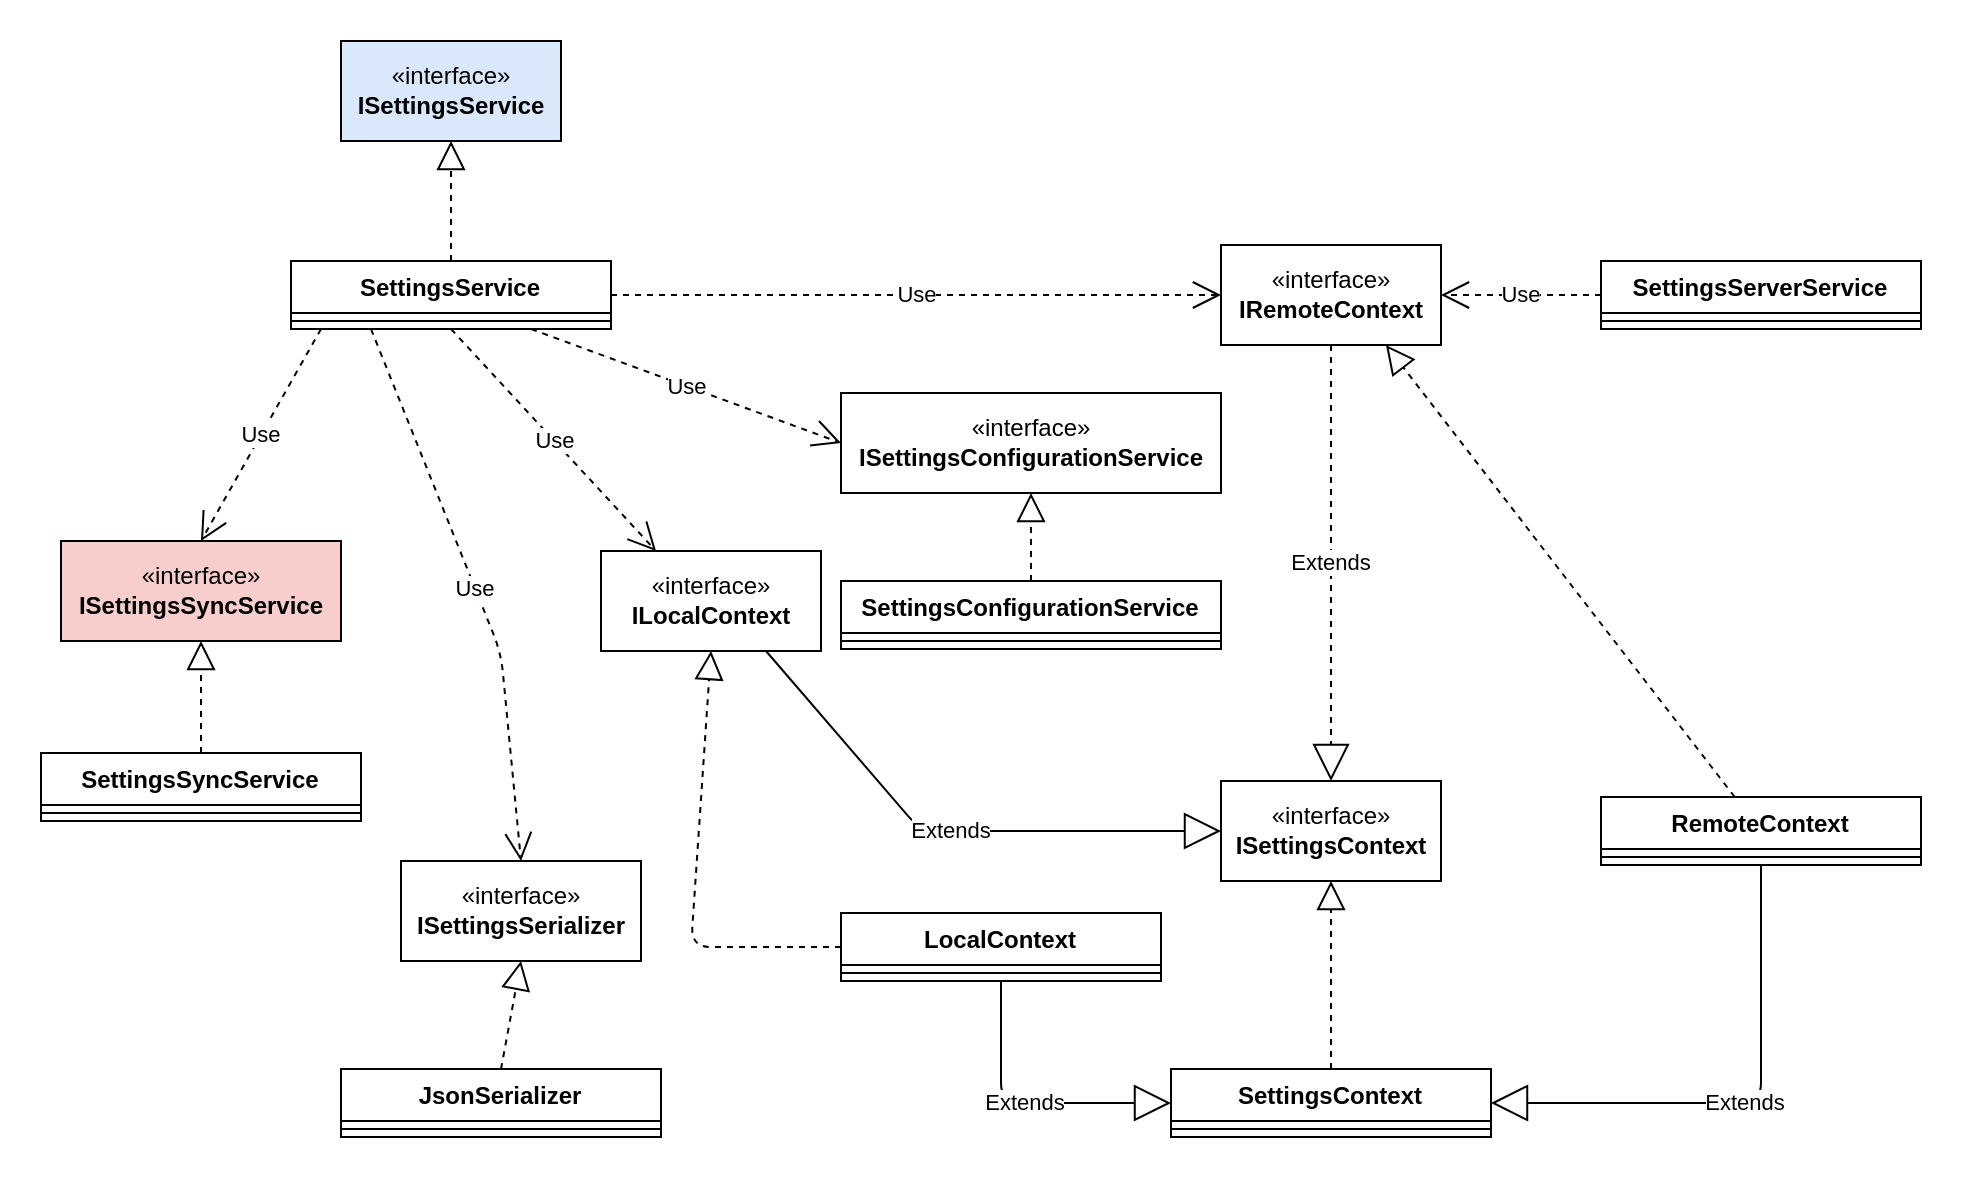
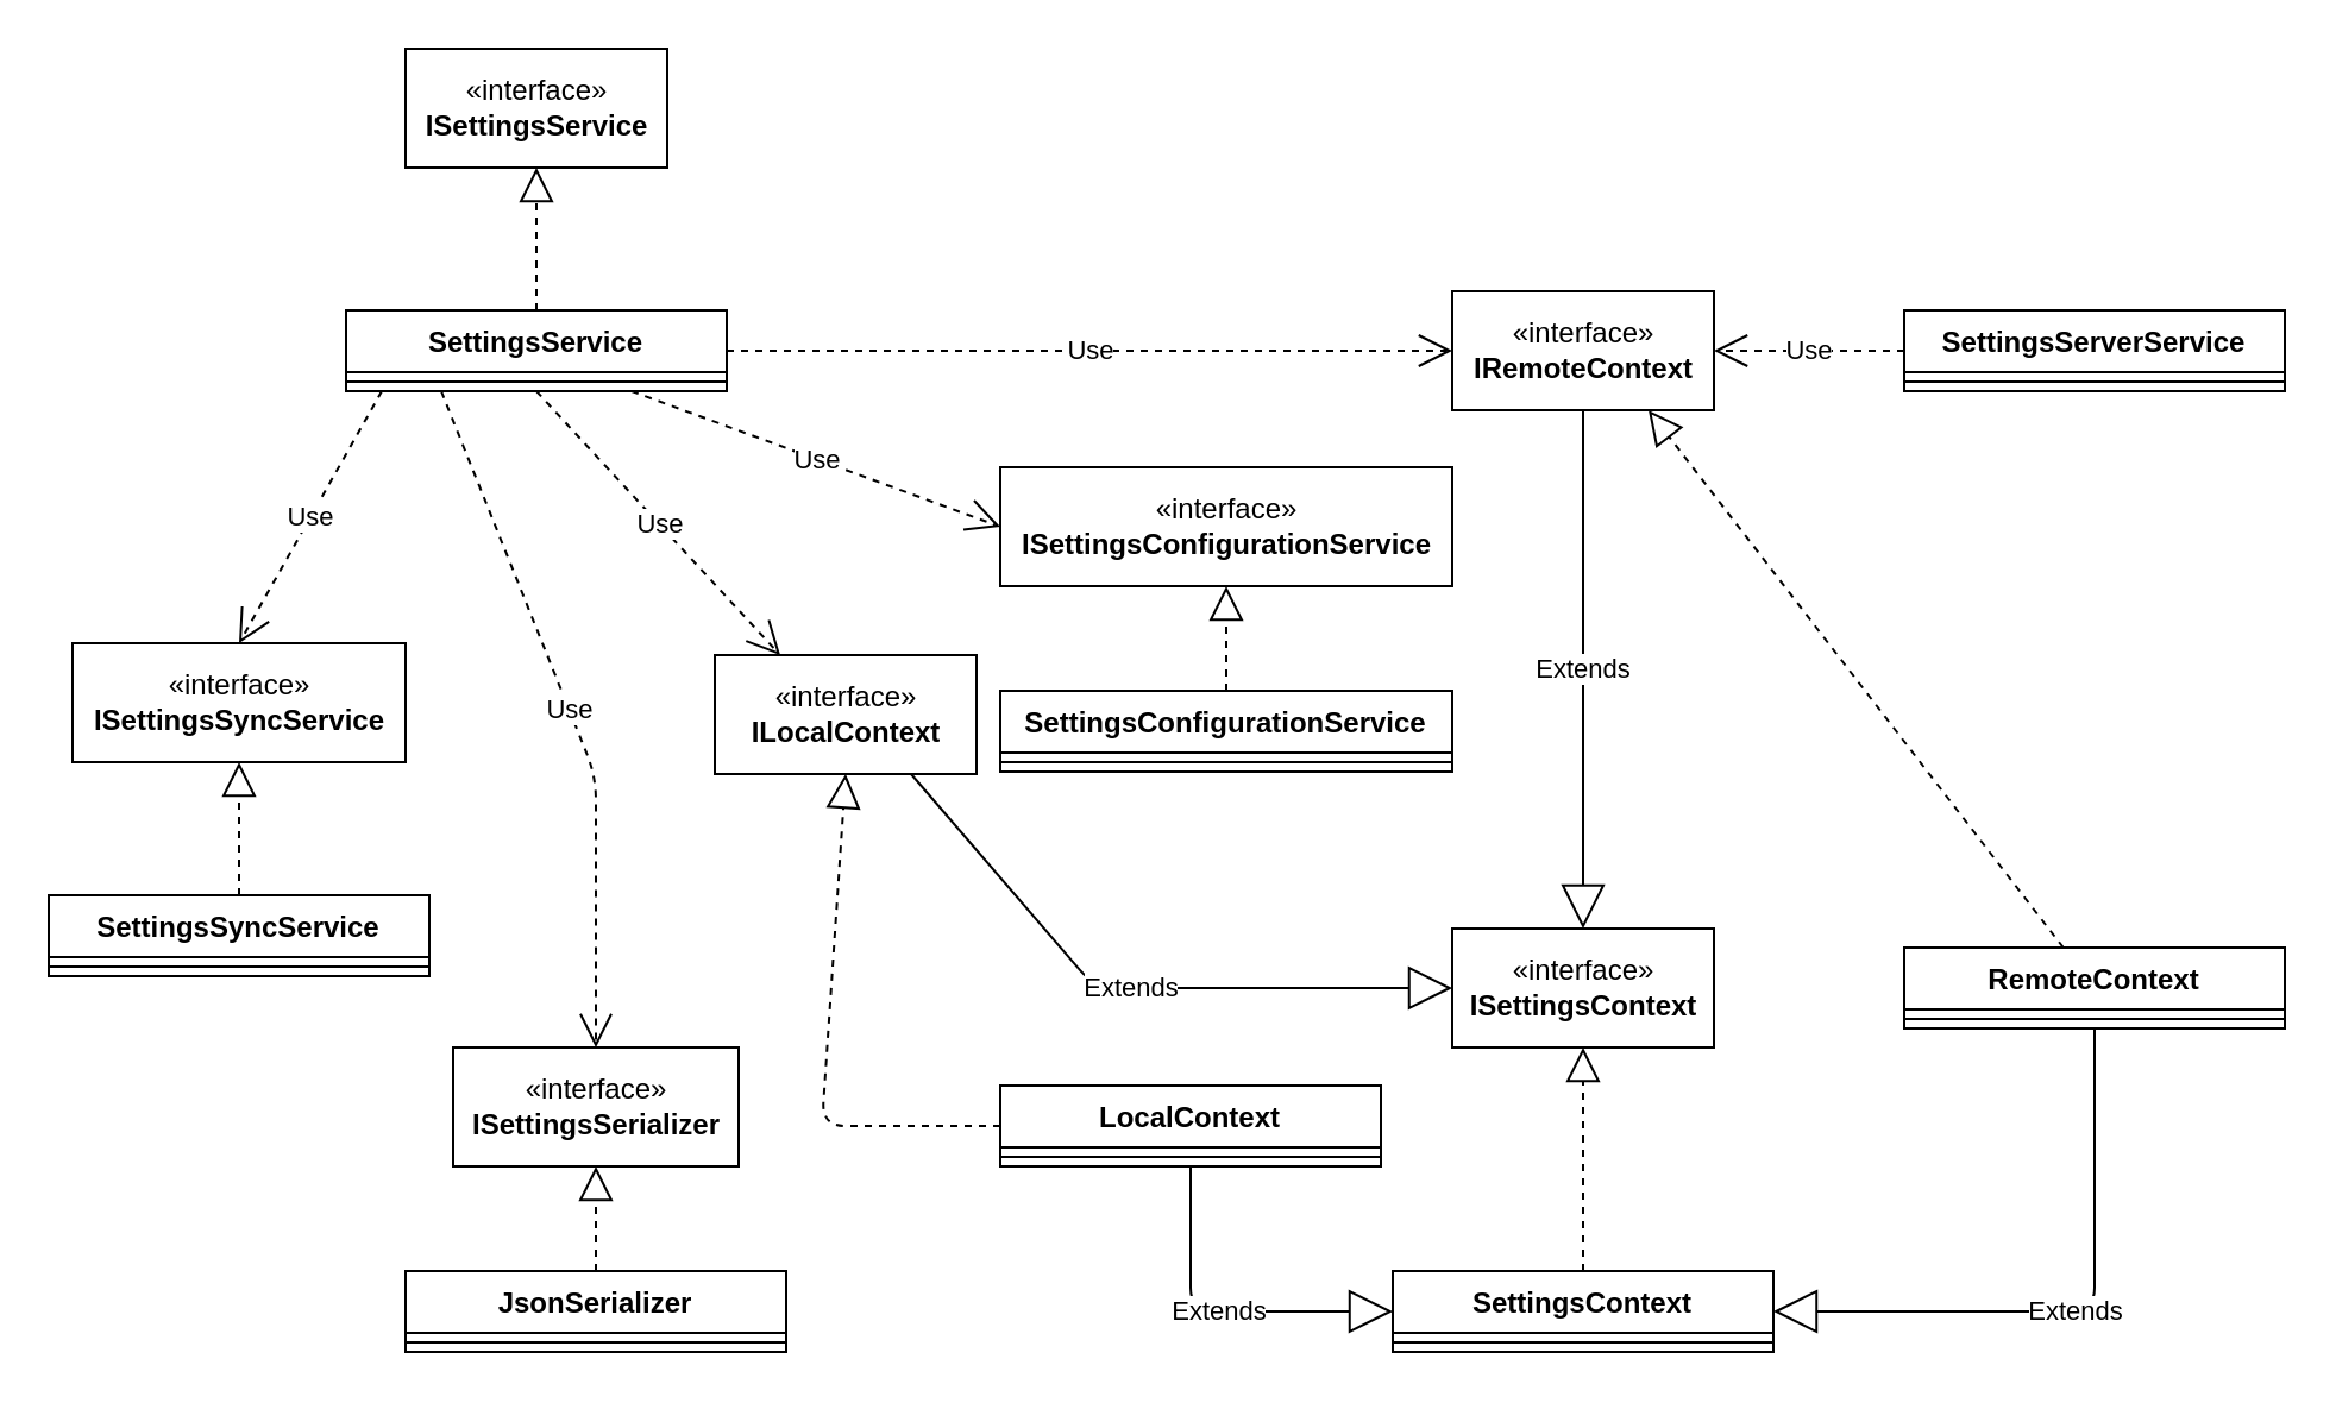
  <mxCell id="0" />
  <mxCell id="1" parent="0" />
- <mxCell id="2" value="«interface»&lt;br&gt;&lt;b&gt;ISettingsService&lt;/b&gt;" style="html=1;fillColor=#dae8fc;" parent="1" vertex="1"><mxGeometry x="170" y="20" width="110" height="50" as="geometry" /></mxCell>
- <mxCell id="3" value="«interface»&lt;br&gt;&lt;b&gt;ISettingsSyncService&lt;/b&gt;" style="html=1;fillColor=#f8cecc;" parent="1" vertex="1"><mxGeometry x="30" y="270" width="140" height="50" as="geometry" /></mxCell>
+ <mxCell id="2" value="«interface»&lt;br&gt;&lt;b&gt;ISettingsService&lt;/b&gt;" style="html=1;" parent="1" vertex="1"><mxGeometry x="170" y="20" width="110" height="50" as="geometry" /></mxCell>
+ <mxCell id="3" value="«interface»&lt;br&gt;&lt;b&gt;ISettingsSyncService&lt;/b&gt;" style="html=1;" parent="1" vertex="1"><mxGeometry x="30" y="270" width="140" height="50" as="geometry" /></mxCell>
  <mxCell id="4" value="«interface»&lt;br&gt;&lt;b&gt;ISettingsContext&lt;/b&gt;" style="html=1;" parent="1" vertex="1"><mxGeometry x="610" y="390" width="110" height="50" as="geometry" /></mxCell>
  <mxCell id="5" value="«interface»&lt;br&gt;&lt;b&gt;IRemoteContext&lt;/b&gt;" style="html=1;" parent="1" vertex="1"><mxGeometry x="610" y="122" width="110" height="50" as="geometry" /></mxCell>
  <mxCell id="6" value="«interface»&lt;br&gt;&lt;b&gt;ILocalContext&lt;/b&gt;" style="html=1;" parent="1" vertex="1"><mxGeometry x="300" y="275" width="110" height="50" as="geometry" /></mxCell>
  <mxCell id="7" value="«interface»&lt;br&gt;&lt;b&gt;ISettingsConfigurationService&lt;/b&gt;" style="html=1;" parent="1" vertex="1"><mxGeometry x="420" y="196" width="190" height="50" as="geometry" /></mxCell>
  <mxCell id="8" value="JsonSerializer" style="swimlane;fontStyle=1;align=center;verticalAlign=top;childLayout=stackLayout;horizontal=1;startSize=26;horizontalStack=0;resizeParent=1;resizeParentMax=0;resizeLast=0;collapsible=1;marginBottom=0;" parent="1" vertex="1"><mxGeometry x="170" y="534" width="160" height="34" as="geometry" /></mxCell>
  <mxCell id="9" value="" style="line;strokeWidth=1;fillColor=none;align=left;verticalAlign=middle;spacingTop=-1;spacingLeft=3;spacingRight=3;rotatable=0;labelPosition=right;points=[];portConstraint=eastwest;" parent="8" vertex="1"><mxGeometry y="26" width="160" height="8" as="geometry" /></mxCell>
- <mxCell id="10" value="«interface»&lt;br&gt;&lt;b&gt;ISettingsSerializer&lt;/b&gt;" style="html=1;" parent="1" vertex="1"><mxGeometry x="200" y="430" width="120" height="50" as="geometry" /></mxCell>
+ <mxCell id="10" value="«interface»&lt;br&gt;&lt;b&gt;ISettingsSerializer&lt;/b&gt;" style="html=1;" parent="1" vertex="1"><mxGeometry x="190" y="440" width="120" height="50" as="geometry" /></mxCell>
  <mxCell id="11" value="SettingsConfigurationService" style="swimlane;fontStyle=1;align=center;verticalAlign=top;childLayout=stackLayout;horizontal=1;startSize=26;horizontalStack=0;resizeParent=1;resizeParentMax=0;resizeLast=0;collapsible=1;marginBottom=0;" parent="1" vertex="1"><mxGeometry x="420" y="290" width="190" height="34" as="geometry" /></mxCell>
  <mxCell id="12" value="" style="line;strokeWidth=1;fillColor=none;align=left;verticalAlign=middle;spacingTop=-1;spacingLeft=3;spacingRight=3;rotatable=0;labelPosition=right;points=[];portConstraint=eastwest;" parent="11" vertex="1"><mxGeometry y="26" width="190" height="8" as="geometry" /></mxCell>
  <mxCell id="13" value="RemoteContext" style="swimlane;fontStyle=1;align=center;verticalAlign=top;childLayout=stackLayout;horizontal=1;startSize=26;horizontalStack=0;resizeParent=1;resizeParentMax=0;resizeLast=0;collapsible=1;marginBottom=0;" parent="1" vertex="1"><mxGeometry x="800" y="398" width="160" height="34" as="geometry" /></mxCell>
  <mxCell id="14" value="" style="line;strokeWidth=1;fillColor=none;align=left;verticalAlign=middle;spacingTop=-1;spacingLeft=3;spacingRight=3;rotatable=0;labelPosition=right;points=[];portConstraint=eastwest;" parent="13" vertex="1"><mxGeometry y="26" width="160" height="8" as="geometry" /></mxCell>
  <mxCell id="15" value="SettingsServerService" style="swimlane;fontStyle=1;align=center;verticalAlign=top;childLayout=stackLayout;horizontal=1;startSize=26;horizontalStack=0;resizeParent=1;resizeParentMax=0;resizeLast=0;collapsible=1;marginBottom=0;" parent="1" vertex="1"><mxGeometry x="800" y="130" width="160" height="34" as="geometry" /></mxCell>
  <mxCell id="16" value="" style="line;strokeWidth=1;fillColor=none;align=left;verticalAlign=middle;spacingTop=-1;spacingLeft=3;spacingRight=3;rotatable=0;labelPosition=right;points=[];portConstraint=eastwest;" parent="15" vertex="1"><mxGeometry y="26" width="160" height="8" as="geometry" /></mxCell>
  <mxCell id="17" value="SettingsService" style="swimlane;fontStyle=1;align=center;verticalAlign=top;childLayout=stackLayout;horizontal=1;startSize=26;horizontalStack=0;resizeParent=1;resizeParentMax=0;resizeLast=0;collapsible=1;marginBottom=0;" parent="1" vertex="1"><mxGeometry x="145" y="130" width="160" height="34" as="geometry" /></mxCell>
  <mxCell id="18" value="" style="line;strokeWidth=1;fillColor=none;align=left;verticalAlign=middle;spacingTop=-1;spacingLeft=3;spacingRight=3;rotatable=0;labelPosition=right;points=[];portConstraint=eastwest;" parent="17" vertex="1"><mxGeometry y="26" width="160" height="8" as="geometry" /></mxCell>
  <mxCell id="19" value="SettingsContext" style="swimlane;fontStyle=1;align=center;verticalAlign=top;childLayout=stackLayout;horizontal=1;startSize=26;horizontalStack=0;resizeParent=1;resizeParentMax=0;resizeLast=0;collapsible=1;marginBottom=0;" parent="1" vertex="1"><mxGeometry x="585" y="534" width="160" height="34" as="geometry" /></mxCell>
  <mxCell id="20" value="" style="line;strokeWidth=1;fillColor=none;align=left;verticalAlign=middle;spacingTop=-1;spacingLeft=3;spacingRight=3;rotatable=0;labelPosition=right;points=[];portConstraint=eastwest;" parent="19" vertex="1"><mxGeometry y="26" width="160" height="8" as="geometry" /></mxCell>
  <mxCell id="21" value="LocalContext" style="swimlane;fontStyle=1;align=center;verticalAlign=top;childLayout=stackLayout;horizontal=1;startSize=26;horizontalStack=0;resizeParent=1;resizeParentMax=0;resizeLast=0;collapsible=1;marginBottom=0;" parent="1" vertex="1"><mxGeometry x="420" y="456" width="160" height="34" as="geometry" /></mxCell>
  <mxCell id="22" value="" style="line;strokeWidth=1;fillColor=none;align=left;verticalAlign=middle;spacingTop=-1;spacingLeft=3;spacingRight=3;rotatable=0;labelPosition=right;points=[];portConstraint=eastwest;" parent="21" vertex="1"><mxGeometry y="26" width="160" height="8" as="geometry" /></mxCell>
  <mxCell id="23" value="" style="endArrow=block;dashed=1;endFill=0;endSize=12;html=1;exitX=0.5;exitY=0;exitDx=0;exitDy=0;" parent="1" source="17" target="2" edge="1"><mxGeometry width="160" relative="1" as="geometry"><mxPoint x="780" y="186" as="sourcePoint" /><mxPoint x="730" y="540" as="targetPoint" /></mxGeometry></mxCell>
  <mxCell id="24" value="" style="endArrow=block;dashed=1;endFill=0;endSize=12;html=1;entryX=0.75;entryY=1;entryDx=0;entryDy=0;" parent="1" source="13" target="5" edge="1"><mxGeometry width="160" relative="1" as="geometry"><mxPoint x="570" y="540" as="sourcePoint" /><mxPoint x="700" y="260" as="targetPoint" /></mxGeometry></mxCell>
  <mxCell id="25" value="" style="endArrow=block;dashed=1;endFill=0;endSize=12;html=1;entryX=0.5;entryY=1;entryDx=0;entryDy=0;" parent="1" source="19" target="4" edge="1"><mxGeometry width="160" relative="1" as="geometry"><mxPoint x="570" y="540" as="sourcePoint" /><mxPoint x="730" y="540" as="targetPoint" /></mxGeometry></mxCell>
  <mxCell id="26" value="" style="endArrow=block;dashed=1;endFill=0;endSize=12;html=1;entryX=0.5;entryY=1;entryDx=0;entryDy=0;exitX=0;exitY=0.5;exitDx=0;exitDy=0;" parent="1" source="21" target="6" edge="1"><mxGeometry width="160" relative="1" as="geometry"><mxPoint x="570" y="540" as="sourcePoint" /><mxPoint x="390" y="340" as="targetPoint" /><Array as="points"><mxPoint x="345" y="473" /></Array></mxGeometry></mxCell>
  <mxCell id="27" value="" style="endArrow=block;dashed=1;endFill=0;endSize=12;html=1;exitX=0.5;exitY=0;exitDx=0;exitDy=0;entryX=0.5;entryY=1;entryDx=0;entryDy=0;" parent="1" source="8" target="10" edge="1"><mxGeometry width="160" relative="1" as="geometry"><mxPoint x="570" y="540" as="sourcePoint" /><mxPoint x="730" y="540" as="targetPoint" /></mxGeometry></mxCell>
  <mxCell id="28" value="SettingsSyncService" style="swimlane;fontStyle=1;align=center;verticalAlign=top;childLayout=stackLayout;horizontal=1;startSize=26;horizontalStack=0;resizeParent=1;resizeParentMax=0;resizeLast=0;collapsible=1;marginBottom=0;" parent="1" vertex="1"><mxGeometry x="20" y="376" width="160" height="34" as="geometry" /></mxCell>
  <mxCell id="29" value="" style="line;strokeWidth=1;fillColor=none;align=left;verticalAlign=middle;spacingTop=-1;spacingLeft=3;spacingRight=3;rotatable=0;labelPosition=right;points=[];portConstraint=eastwest;" parent="28" vertex="1"><mxGeometry y="26" width="160" height="8" as="geometry" /></mxCell>
  <mxCell id="30" value="" style="endArrow=block;dashed=1;endFill=0;endSize=12;html=1;entryX=0.5;entryY=1;entryDx=0;entryDy=0;" parent="1" source="28" edge="1" target="3"><mxGeometry width="160" relative="1" as="geometry"><mxPoint x="570" y="540" as="sourcePoint" /><mxPoint x="150" y="320" as="targetPoint" /></mxGeometry></mxCell>
  <mxCell id="31" value="" style="endArrow=block;dashed=1;endFill=0;endSize=12;html=1;exitX=0.5;exitY=0;exitDx=0;exitDy=0;entryX=0.5;entryY=1;entryDx=0;entryDy=0;" parent="1" source="11" target="7" edge="1"><mxGeometry width="160" relative="1" as="geometry"><mxPoint x="480" y="746" as="sourcePoint" /><mxPoint x="515" y="306" as="targetPoint" /></mxGeometry></mxCell>
  <mxCell id="32" value="Extends" style="endArrow=block;endSize=16;endFill=0;html=1;exitX=0.5;exitY=1;exitDx=0;exitDy=0;entryX=1;entryY=0.5;entryDx=0;entryDy=0;" parent="1" source="13" target="19" edge="1"><mxGeometry width="160" relative="1" as="geometry"><mxPoint x="570" y="540" as="sourcePoint" /><mxPoint x="730" y="540" as="targetPoint" /><Array as="points"><mxPoint x="880" y="551" /></Array></mxGeometry></mxCell>
  <mxCell id="33" value="Extends" style="endArrow=block;endSize=16;endFill=0;html=1;exitX=0.5;exitY=1;exitDx=0;exitDy=0;entryX=0;entryY=0.5;entryDx=0;entryDy=0;" parent="1" source="21" target="19" edge="1"><mxGeometry width="160" relative="1" as="geometry"><mxPoint x="570" y="540" as="sourcePoint" /><mxPoint x="570" y="585" as="targetPoint" /><Array as="points"><mxPoint x="500" y="551" /></Array></mxGeometry></mxCell>
  <mxCell id="34" value="Use" style="endArrow=open;endSize=12;dashed=1;html=1;exitX=0.5;exitY=1;exitDx=0;exitDy=0;entryX=0.25;entryY=0;entryDx=0;entryDy=0;" parent="1" source="17" target="6" edge="1"><mxGeometry width="160" relative="1" as="geometry"><mxPoint x="570" y="540" as="sourcePoint" /><mxPoint x="730" y="540" as="targetPoint" /></mxGeometry></mxCell>
  <mxCell id="35" value="Use" style="endArrow=open;endSize=12;dashed=1;html=1;entryX=0;entryY=0.5;entryDx=0;entryDy=0;exitX=1;exitY=0.5;exitDx=0;exitDy=0;" parent="1" source="17" target="5" edge="1"><mxGeometry width="160" relative="1" as="geometry"><mxPoint x="330" y="136" as="sourcePoint" /><mxPoint x="730" y="540" as="targetPoint" /></mxGeometry></mxCell>
  <mxCell id="36" value="Use" style="endArrow=open;endSize=12;dashed=1;html=1;entryX=0.5;entryY=0;entryDx=0;entryDy=0;exitX=0.25;exitY=1;exitDx=0;exitDy=0;" parent="1" source="17" target="10" edge="1"><mxGeometry width="160" relative="1" as="geometry"><mxPoint x="225" y="164" as="sourcePoint" /><mxPoint x="730" y="540" as="targetPoint" /><Array as="points"><mxPoint x="250" y="326" /></Array></mxGeometry></mxCell>
  <mxCell id="37" value="Use" style="endArrow=open;endSize=12;dashed=1;html=1;exitX=0.75;exitY=1;exitDx=0;exitDy=0;entryX=0;entryY=0.5;entryDx=0;entryDy=0;" parent="1" source="17" target="7" edge="1"><mxGeometry width="160" relative="1" as="geometry"><mxPoint x="570" y="540" as="sourcePoint" /><mxPoint x="730" y="540" as="targetPoint" /></mxGeometry></mxCell>
- <mxCell id="38" value="Extends" style="endArrow=block;endSize=16;endFill=0;html=1;exitX=0.5;exitY=1;exitDx=0;exitDy=0;entryX=0.5;entryY=0;entryDx=0;entryDy=0;dashed=1;" parent="1" source="5" target="4" edge="1"><mxGeometry width="160" relative="1" as="geometry"><mxPoint x="570" y="540" as="sourcePoint" /><mxPoint x="730" y="540" as="targetPoint" /></mxGeometry></mxCell>
+ <mxCell id="38" value="Extends" style="endArrow=block;endSize=16;endFill=0;html=1;exitX=0.5;exitY=1;exitDx=0;exitDy=0;entryX=0.5;entryY=0;entryDx=0;entryDy=0;" parent="1" source="5" target="4" edge="1"><mxGeometry width="160" relative="1" as="geometry"><mxPoint x="570" y="540" as="sourcePoint" /><mxPoint x="730" y="540" as="targetPoint" /></mxGeometry></mxCell>
  <mxCell id="39" value="Extends" style="endArrow=block;endSize=16;endFill=0;html=1;exitX=0.75;exitY=1;exitDx=0;exitDy=0;entryX=0;entryY=0.5;entryDx=0;entryDy=0;" parent="1" source="6" target="4" edge="1"><mxGeometry width="160" relative="1" as="geometry"><mxPoint x="570" y="540" as="sourcePoint" /><mxPoint x="730" y="540" as="targetPoint" /><Array as="points"><mxPoint x="460" y="415" /></Array></mxGeometry></mxCell>
  <mxCell id="40" value="Use" style="endArrow=open;endSize=12;dashed=1;html=1;entryX=0.5;entryY=0;entryDx=0;entryDy=0;" parent="1" target="3" edge="1"><mxGeometry width="160" relative="1" as="geometry"><mxPoint x="160" y="164" as="sourcePoint" /><mxPoint x="730" y="540" as="targetPoint" /></mxGeometry></mxCell>
  <mxCell id="41" value="Use" style="endArrow=open;endSize=12;dashed=1;html=1;exitX=0;exitY=0.5;exitDx=0;exitDy=0;entryX=1;entryY=0.5;entryDx=0;entryDy=0;" parent="1" source="15" target="5" edge="1"><mxGeometry width="160" relative="1" as="geometry"><mxPoint x="570" y="540" as="sourcePoint" /><mxPoint x="730" y="540" as="targetPoint" /></mxGeometry></mxCell>
